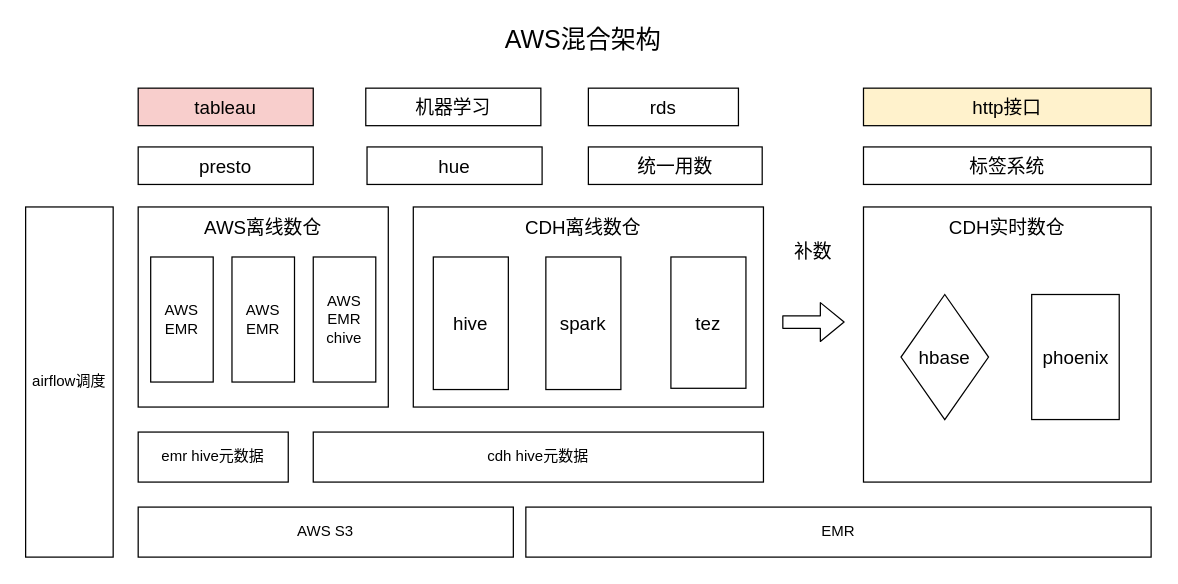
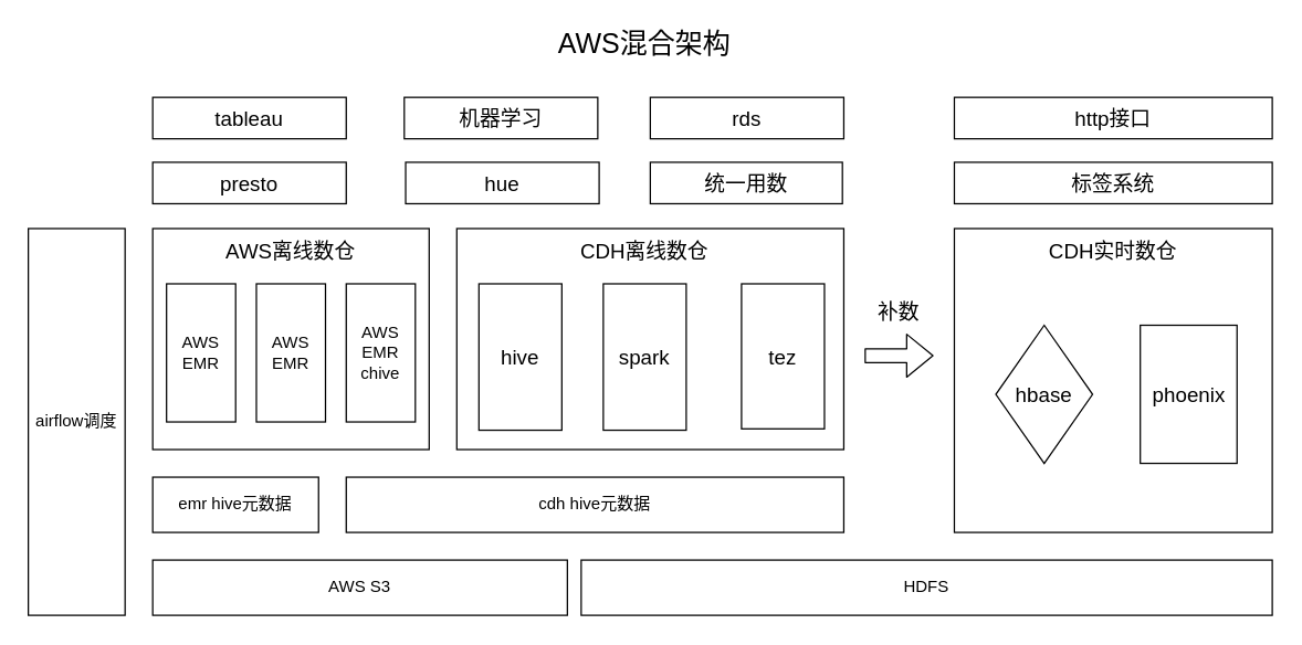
  <mxCell id="0" />
  <mxCell id="1" parent="0" />
  <mxCell id="2" value="" style="rounded=0;whiteSpace=wrap;html=1;" vertex="1" parent="1"><mxGeometry x="110" y="165" width="200" height="160" as="geometry" /></mxCell>
- <mxCell id="3" value="EMR" style="rounded=0;whiteSpace=wrap;html=1;" parent="1" vertex="1"><mxGeometry x="420" y="405" width="500" height="40" as="geometry" /></mxCell>
+ <mxCell id="3" value="HDFS" style="rounded=0;whiteSpace=wrap;html=1;" parent="1" vertex="1"><mxGeometry x="420" y="405" width="500" height="40" as="geometry" /></mxCell>
  <mxCell id="4" value="" style="rounded=0;whiteSpace=wrap;html=1;" parent="1" vertex="1"><mxGeometry x="690" y="165" width="230" height="220" as="geometry" /></mxCell>
  <mxCell id="5" value="" style="rounded=0;whiteSpace=wrap;html=1;" parent="1" vertex="1"><mxGeometry x="330" y="165" width="280" height="160" as="geometry" /></mxCell>
  <mxCell id="6" value="AWS混合架构" style="text;html=1;strokeColor=none;fillColor=none;align=center;verticalAlign=middle;whiteSpace=wrap;rounded=0;fontSize=20;" parent="1" vertex="1"><mxGeometry x="396" y="20" width="140" height="20" as="geometry" /></mxCell>
  <mxCell id="7" value="" style="shape=flexArrow;endArrow=classic;html=1;fontSize=20;" parent="1" edge="1"><mxGeometry width="50" height="50" relative="1" as="geometry"><mxPoint x="625" y="257" as="sourcePoint" /><mxPoint x="675" y="257" as="targetPoint" /></mxGeometry></mxCell>
- <mxCell id="8" value="补数" style="text;html=1;strokeColor=none;fillColor=none;align=center;verticalAlign=middle;whiteSpace=wrap;rounded=0;fontSize=15;" parent="1" vertex="1"><mxGeometry x="630" y="190" width="40" height="20" as="geometry" /></mxCell>
+ <mxCell id="8" value="补数" style="text;html=1;strokeColor=none;fillColor=none;align=center;verticalAlign=middle;whiteSpace=wrap;rounded=0;fontSize=15;" parent="1" vertex="1"><mxGeometry x="630" y="215" width="40" height="20" as="geometry" /></mxCell>
  <mxCell id="9" value="hive" style="rounded=0;whiteSpace=wrap;html=1;fontSize=15;" parent="1" vertex="1"><mxGeometry x="346" y="205" width="60" height="106" as="geometry" /></mxCell>
  <mxCell id="10" value="presto" style="rounded=0;whiteSpace=wrap;html=1;fontSize=15;" parent="1" vertex="1"><mxGeometry x="110" y="117" width="140" height="30" as="geometry" /></mxCell>
  <mxCell id="11" value="spark" style="rounded=0;whiteSpace=wrap;html=1;fontSize=15;" parent="1" vertex="1"><mxGeometry x="436" y="205" width="60" height="106" as="geometry" /></mxCell>
  <mxCell id="12" value="tez" style="rounded=0;whiteSpace=wrap;html=1;fontSize=15;" parent="1" vertex="1"><mxGeometry x="536" y="205" width="60" height="105" as="geometry" /></mxCell>
  <mxCell id="13" value="统一用数" style="rounded=0;whiteSpace=wrap;html=1;fontSize=15;" parent="1" vertex="1"><mxGeometry x="470" y="117" width="139" height="30" as="geometry" /></mxCell>
  <mxCell id="14" value="标签系统" style="rounded=0;whiteSpace=wrap;html=1;fontSize=15;" parent="1" vertex="1"><mxGeometry x="690" y="117" width="230" height="30" as="geometry" /></mxCell>
- <mxCell id="15" value="rds" style="rounded=0;whiteSpace=wrap;html=1;fontSize=15;" parent="1" vertex="1"><mxGeometry x="470" y="70" width="120" height="30" as="geometry" /></mxCell>
- <mxCell id="16" value="tableau" style="rounded=0;whiteSpace=wrap;html=1;fontSize=15;fillColor=#f8cecc;" parent="1" vertex="1"><mxGeometry x="110" y="70" width="140" height="30" as="geometry" /></mxCell>
+ <mxCell id="15" value="rds" style="rounded=0;whiteSpace=wrap;html=1;fontSize=15;" parent="1" vertex="1"><mxGeometry x="470" y="70" width="140" height="30" as="geometry" /></mxCell>
+ <mxCell id="16" value="tableau" style="rounded=0;whiteSpace=wrap;html=1;fontSize=15;" parent="1" vertex="1"><mxGeometry x="110" y="70" width="140" height="30" as="geometry" /></mxCell>
  <mxCell id="17" value="hbase" style="rhombus;whiteSpace=wrap;html=1;fontSize=15;" parent="1" vertex="1"><mxGeometry x="720" y="235" width="70" height="100" as="geometry" /></mxCell>
  <mxCell id="18" value="phoenix" style="rounded=0;whiteSpace=wrap;html=1;fontSize=15;" parent="1" vertex="1"><mxGeometry x="824.5" y="235" width="70" height="100" as="geometry" /></mxCell>
  <mxCell id="19" value="airflow调度" style="rounded=0;whiteSpace=wrap;html=1;" parent="1" vertex="1"><mxGeometry x="20" y="165" width="70" height="280" as="geometry" /></mxCell>
  <mxCell id="20" value="AWS S3" style="rounded=0;whiteSpace=wrap;html=1;" parent="1" vertex="1"><mxGeometry x="110" y="405" width="300" height="40" as="geometry" /></mxCell>
  <mxCell id="21" value="CDH离线数仓" style="text;html=1;strokeColor=none;fillColor=none;align=center;verticalAlign=middle;whiteSpace=wrap;rounded=0;fontSize=15;" parent="1" vertex="1"><mxGeometry x="410" y="171" width="112" height="20" as="geometry" /></mxCell>
  <mxCell id="22" value="CDH实时数仓" style="text;html=1;strokeColor=none;fillColor=none;align=center;verticalAlign=middle;whiteSpace=wrap;rounded=0;fontSize=15;" parent="1" vertex="1"><mxGeometry x="755" y="171" width="100" height="20" as="geometry" /></mxCell>
- <mxCell id="23" value="http接口" style="rounded=0;whiteSpace=wrap;html=1;fontSize=15;fillColor=#fff2cc;" parent="1" vertex="1"><mxGeometry x="690" y="70" width="230" height="30" as="geometry" /></mxCell>
+ <mxCell id="23" value="http接口" style="rounded=0;whiteSpace=wrap;html=1;fontSize=15;" parent="1" vertex="1"><mxGeometry x="690" y="70" width="230" height="30" as="geometry" /></mxCell>
  <mxCell id="24" value="cdh hive元数据" style="rounded=0;whiteSpace=wrap;html=1;" parent="1" vertex="1"><mxGeometry x="250" y="345" width="360" height="40" as="geometry" /></mxCell>
  <mxCell id="25" value="AWS EMR" style="rounded=0;whiteSpace=wrap;html=1;" vertex="1" parent="1"><mxGeometry x="185" y="205" width="50" height="100" as="geometry" /></mxCell>
  <mxCell id="26" value="AWS EMR&lt;br&gt;chive" style="rounded=0;whiteSpace=wrap;html=1;" vertex="1" parent="1"><mxGeometry x="250" y="205" width="50" height="100" as="geometry" /></mxCell>
  <mxCell id="27" value="emr hive元数据" style="rounded=0;whiteSpace=wrap;html=1;" vertex="1" parent="1"><mxGeometry x="110" y="345" width="120" height="40" as="geometry" /></mxCell>
  <mxCell id="28" value="AWS EMR" style="rounded=0;whiteSpace=wrap;html=1;" vertex="1" parent="1"><mxGeometry x="120" y="205" width="50" height="100" as="geometry" /></mxCell>
  <mxCell id="29" value="AWS离线数仓" style="text;html=1;strokeColor=none;fillColor=none;align=center;verticalAlign=middle;whiteSpace=wrap;rounded=0;fontSize=15;" vertex="1" parent="1"><mxGeometry x="154" y="171" width="112" height="20" as="geometry" /></mxCell>
  <mxCell id="30" value="机器学习" style="rounded=0;whiteSpace=wrap;html=1;fontSize=15;" vertex="1" parent="1"><mxGeometry x="292" y="70" width="140" height="30" as="geometry" /></mxCell>
  <mxCell id="31" value="hue" style="rounded=0;whiteSpace=wrap;html=1;fontSize=15;" vertex="1" parent="1"><mxGeometry x="293" y="117" width="140" height="30" as="geometry" /></mxCell>
